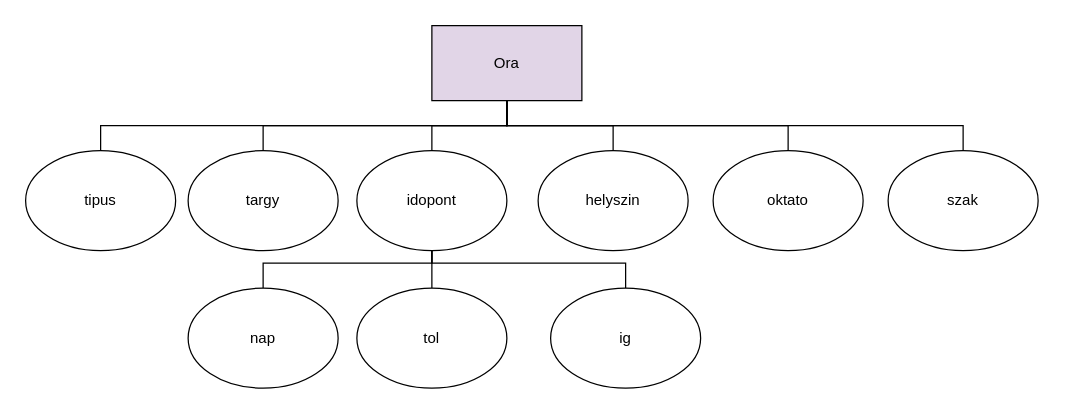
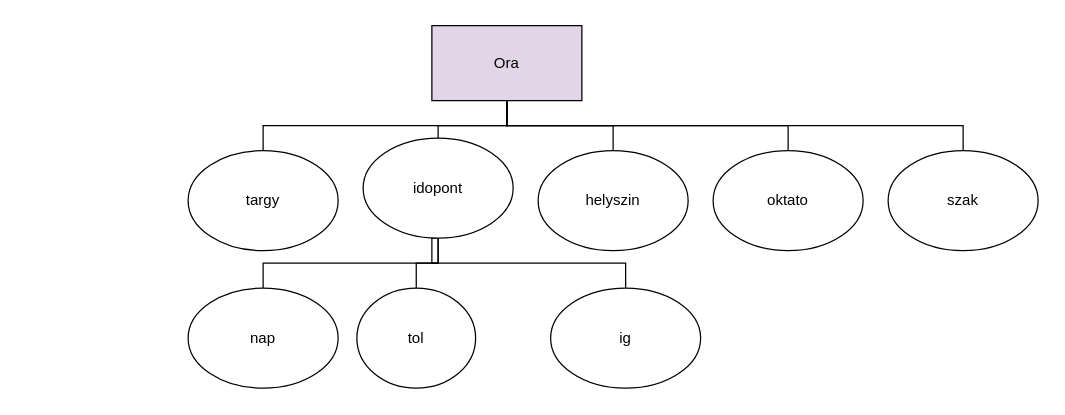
  <mxCell id="0" />
  <mxCell id="1" parent="0" />
  <mxCell id="2" style="edgeStyle=orthogonalEdgeStyle;rounded=0;orthogonalLoop=1;jettySize=auto;html=1;exitX=0.5;exitY=1;exitDx=0;exitDy=0;entryX=0.5;entryY=0;entryDx=0;entryDy=0;endArrow=none;endFill=0;" parent="1" source="8" target="9" edge="1"><mxGeometry relative="1" as="geometry" /></mxCell>
  <mxCell id="3" style="edgeStyle=orthogonalEdgeStyle;rounded=0;orthogonalLoop=1;jettySize=auto;html=1;exitX=0.5;exitY=1;exitDx=0;exitDy=0;entryX=0.5;entryY=0;entryDx=0;entryDy=0;endArrow=none;endFill=0;" parent="1" source="8" target="13" edge="1"><mxGeometry relative="1" as="geometry" /></mxCell>
  <mxCell id="4" style="edgeStyle=orthogonalEdgeStyle;rounded=0;orthogonalLoop=1;jettySize=auto;html=1;exitX=0.5;exitY=1;exitDx=0;exitDy=0;entryX=0.5;entryY=0;entryDx=0;entryDy=0;endArrow=none;endFill=0;" parent="1" source="8" target="14" edge="1"><mxGeometry relative="1" as="geometry" /></mxCell>
  <mxCell id="5" style="edgeStyle=orthogonalEdgeStyle;rounded=0;orthogonalLoop=1;jettySize=auto;html=1;exitX=0.5;exitY=1;exitDx=0;exitDy=0;entryX=0.5;entryY=0;entryDx=0;entryDy=0;endArrow=none;endFill=0;" parent="1" source="8" target="15" edge="1"><mxGeometry relative="1" as="geometry" /></mxCell>
  <mxCell id="6" style="edgeStyle=orthogonalEdgeStyle;rounded=0;orthogonalLoop=1;jettySize=auto;html=1;exitX=0.5;exitY=1;exitDx=0;exitDy=0;entryX=0.5;entryY=0;entryDx=0;entryDy=0;endArrow=none;endFill=0;" parent="1" source="8" target="16" edge="1"><mxGeometry relative="1" as="geometry" /></mxCell>
- <mxCell id="7" style="edgeStyle=orthogonalEdgeStyle;rounded=0;orthogonalLoop=1;jettySize=auto;html=1;exitX=0.5;exitY=1;exitDx=0;exitDy=0;entryX=0.5;entryY=0;entryDx=0;entryDy=0;endArrow=none;endFill=0;" edge="1" parent="1" source="8" target="20"><mxGeometry relative="1" as="geometry" /></mxCell>
  <mxCell id="8" value="Ora" style="rounded=0;whiteSpace=wrap;html=1;fillColor=#e1d5e7;" parent="1" vertex="1"><mxGeometry x="345" y="20" width="120" height="60" as="geometry" /></mxCell>
  <mxCell id="9" value="targy" style="ellipse;whiteSpace=wrap;html=1;" parent="1" vertex="1"><mxGeometry x="150" y="120" width="120" height="80" as="geometry" /></mxCell>
  <mxCell id="10" style="edgeStyle=orthogonalEdgeStyle;rounded=0;orthogonalLoop=1;jettySize=auto;html=1;exitX=0.5;exitY=1;exitDx=0;exitDy=0;entryX=0.5;entryY=0;entryDx=0;entryDy=0;endArrow=none;endFill=0;" parent="1" source="13" target="17" edge="1"><mxGeometry relative="1" as="geometry"><Array as="points"><mxPoint x="270" y="210" /><mxPoint x="130" y="210" /></Array></mxGeometry></mxCell>
  <mxCell id="11" style="edgeStyle=orthogonalEdgeStyle;rounded=0;orthogonalLoop=1;jettySize=auto;html=1;exitX=0.5;exitY=1;exitDx=0;exitDy=0;entryX=0.5;entryY=0;entryDx=0;entryDy=0;endArrow=none;endFill=0;" parent="1" source="13" target="18" edge="1"><mxGeometry relative="1" as="geometry" /></mxCell>
  <mxCell id="12" style="edgeStyle=orthogonalEdgeStyle;rounded=0;orthogonalLoop=1;jettySize=auto;html=1;exitX=0.5;exitY=1;exitDx=0;exitDy=0;entryX=0.5;entryY=0;entryDx=0;entryDy=0;endArrow=none;endFill=0;" parent="1" source="13" target="19" edge="1"><mxGeometry relative="1" as="geometry"><Array as="points"><mxPoint x="345" y="210" /><mxPoint x="500" y="210" /></Array></mxGeometry></mxCell>
- <mxCell id="13" value="idopont" style="ellipse;whiteSpace=wrap;html=1;" parent="1" vertex="1"><mxGeometry x="285" y="120" width="120" height="80" as="geometry" /></mxCell>
+ <mxCell id="13" value="idopont" style="ellipse;whiteSpace=wrap;html=1;" parent="1" vertex="1"><mxGeometry x="290" y="110" width="120" height="80" as="geometry" /></mxCell>
  <mxCell id="14" value="helyszin" style="ellipse;whiteSpace=wrap;html=1;" parent="1" vertex="1"><mxGeometry x="430" y="120" width="120" height="80" as="geometry" /></mxCell>
  <mxCell id="15" value="oktato" style="ellipse;whiteSpace=wrap;html=1;" parent="1" vertex="1"><mxGeometry x="570" y="120" width="120" height="80" as="geometry" /></mxCell>
  <mxCell id="16" value="szak" style="ellipse;whiteSpace=wrap;html=1;" parent="1" vertex="1"><mxGeometry x="710" y="120" width="120" height="80" as="geometry" /></mxCell>
  <mxCell id="17" value="nap" style="ellipse;whiteSpace=wrap;html=1;" parent="1" vertex="1"><mxGeometry x="150" y="230" width="120" height="80" as="geometry" /></mxCell>
- <mxCell id="18" value="tol" style="ellipse;whiteSpace=wrap;html=1;" parent="1" vertex="1"><mxGeometry x="285" y="230" width="120" height="80" as="geometry" /></mxCell>
+ <mxCell id="18" value="tol" style="ellipse;whiteSpace=wrap;html=1;" parent="1" vertex="1"><mxGeometry x="285" y="230" width="95" height="80" as="geometry" /></mxCell>
  <mxCell id="19" value="ig" style="ellipse;whiteSpace=wrap;html=1;" parent="1" vertex="1"><mxGeometry x="440" y="230" width="120" height="80" as="geometry" /></mxCell>
- <mxCell id="20" value="tipus" style="ellipse;whiteSpace=wrap;html=1;fontStyle=0" vertex="1" parent="1"><mxGeometry x="20" y="120" width="120" height="80" as="geometry" /></mxCell>
